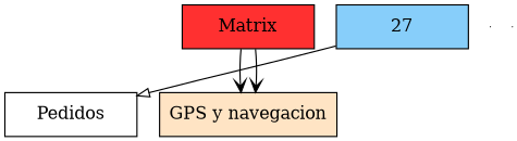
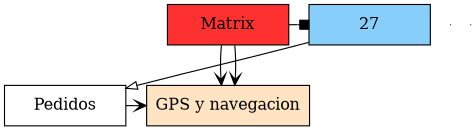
  digraph {
    node [shape=box]
    edge [arrowhead=vee]
    n1 [fillcolor=firebrick1 group=1 label=Matrix style=filled width=1.5]
    n2 [fillcolor=lightskyblue group=2 label=27 style=filled width=1.5]
    n3 [fillcolor=bisque1 group=1 label="GPS y navegacion" style=filled width=1.5]
    n4 [group=2 label=Pedidos width=1.5]
    e0 [shape=point width=0]
    e1 [shape=point width=0]
    subgraph sub_1 {
      rank=same
      n1
      n2
    }
    subgraph sub_2 {
      rank=same
      n3
      n4
    }
+   n1 -> n2 [arrowhead=box]
    n1 -> n3
    n1 -> n3
    n2 -> n4 [arrowhead=onormal]
+   n4 -> n3
  }
